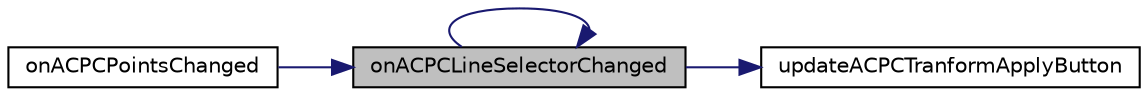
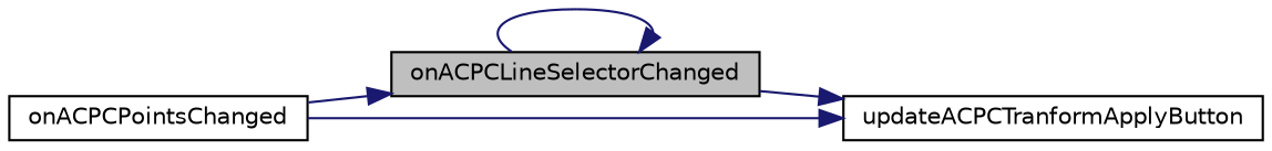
  digraph {
    rankdir=LR
    node [color=black fontname=Helvetica fontsize=10 shape=record]
    edge [color=midnightblue fontname=Helvetica fontsize=10 labelfontname=Helvetica labelfontsize=10 style=solid]
    n1 [fillcolor=grey75 fontcolor=black height=0.2 label=onACPCLineSelectorChanged style=filled width=0.4]
    n2 [height=0.2 label=updateACPCTranformApplyButton width=0.4]
    n3 [height=0.2 label=onACPCPointsChanged width=0.4]
    n1 -> n1
    n1 -> n2
    n3 -> n1
+   n3 -> n2
  }
